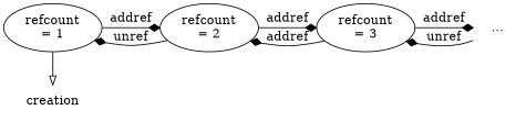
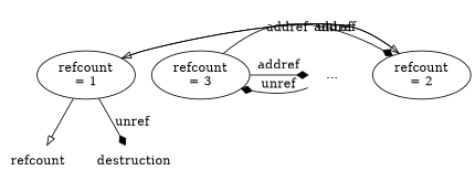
  strict digraph {
    edge [arrowhead=diamond]
    n1 [label="refcount\n= 1"]
    n2 [label="refcount\n= 2"]
    n3 [label="refcount\n= 3"]
    n4 [label="..." shape=plaintext]
-   creation [shape=plaintext]
+   creation [shape=plaintext label=refcount]
+   destruction [shape=plaintext]
    subgraph sub_1 {
      rank=same
      n1
      n2
      n3
      n4
    }
-   n1 -> n2 [label=addref]
+   n1 -> n2 [arrowhead=onormal label=addref]
    n1 -> creation [arrowhead=onormal]
-   n2 -> n1 [label=unref]
-   n2 -> n3 [label=addref]
+   n1 -> destruction [label=unref]
+   n2 -> n1 [arrowhead=onormal label=unref]
    n3 -> n2 [label=addref]
    n3 -> n4 [label=addref]
    n4 -> n3 [label=unref]
  }
